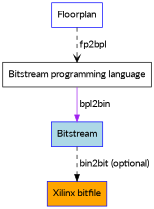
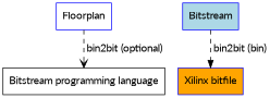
  digraph {
    fontname=Lato
    node [color=blue fillcolor=white fontname=Lato shape=box style=filled]
    edge [arrowhead=normal color=black fontname=Lato style=dashed]
    "Bitstream programming language" [color=black]
    Floorplan
    Bitstream [fillcolor=lightblue]
    "Xilinx bitfile" [fillcolor=orange]
-   "Bitstream programming language" -> Bitstream [color=purple label=" bpl2bin" style=solid]
-   Floorplan -> "Bitstream programming language" [arrowhead=vee label=" fp2bpl"]
-   Bitstream -> "Xilinx bitfile" [label=" bin2bit (optional)"]
+   Floorplan -> "Bitstream programming language" [arrowhead=vee label=" bin2bit (optional)"]
+   Bitstream -> "Xilinx bitfile" [label=" bin2bit (bin)"]
  }
